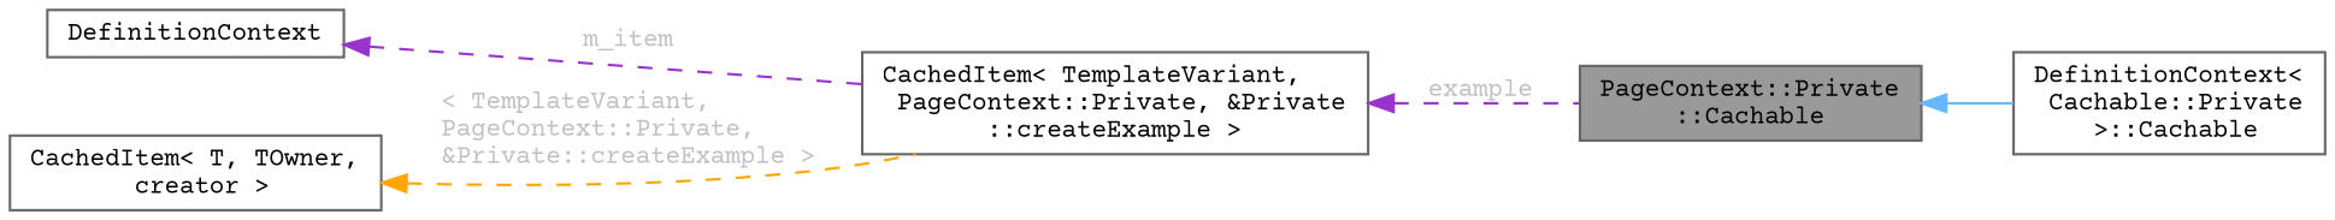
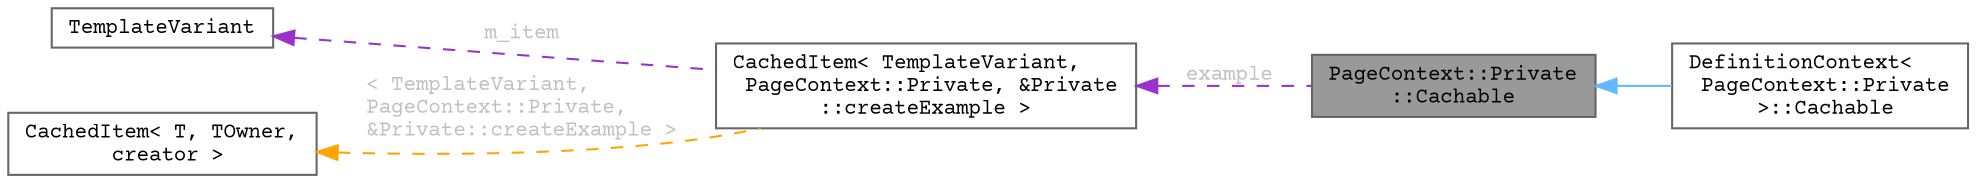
  digraph {
    fontname="Courier Prime"
    rankdir=LR
    node [color=gray40 fillcolor=white fontname="Courier Prime" fontsize=10 shape=box style=filled]
    edge [color=darkorchid3 dir=back fontname="Courier Prime" fontsize=10 labelfontname=Helvetica labelfontsize=10 style=dashed fontcolor=grey]
    n1 [fillcolor=grey60 fontcolor=black height=0.2 label="PageContext::Private\l::Cachable" width=0.4]
-   n2 [height=0.2 label="DefinitionContext\<\l Cachable::Private\l \>::Cachable" width=0.4]
+   n2 [height=0.2 label="DefinitionContext\<\l PageContext::Private\l \>::Cachable" width=0.4]
    n3 [height=0.2 label="CachedItem\< TemplateVariant,\l PageContext::Private, &Private\l::createExample \>" width=0.4]
-   n4 [height=0.2 label=DefinitionContext width=0.4]
+   n4 [height=0.2 label=TemplateVariant width=0.4]
    n5 [height=0.2 label="CachedItem\< T, TOwner,\l creator \>" width=0.4]
    n1 -> n2 [color=steelblue1 style=solid fontcolor=""]
    n3 -> n1 [label=" example"]
    n4 -> n3 [label=" m_item"]
    n5 -> n3 [color=orange label=" \< TemplateVariant,\l PageContext::Private,\l &Private::createExample \>"]
  }
